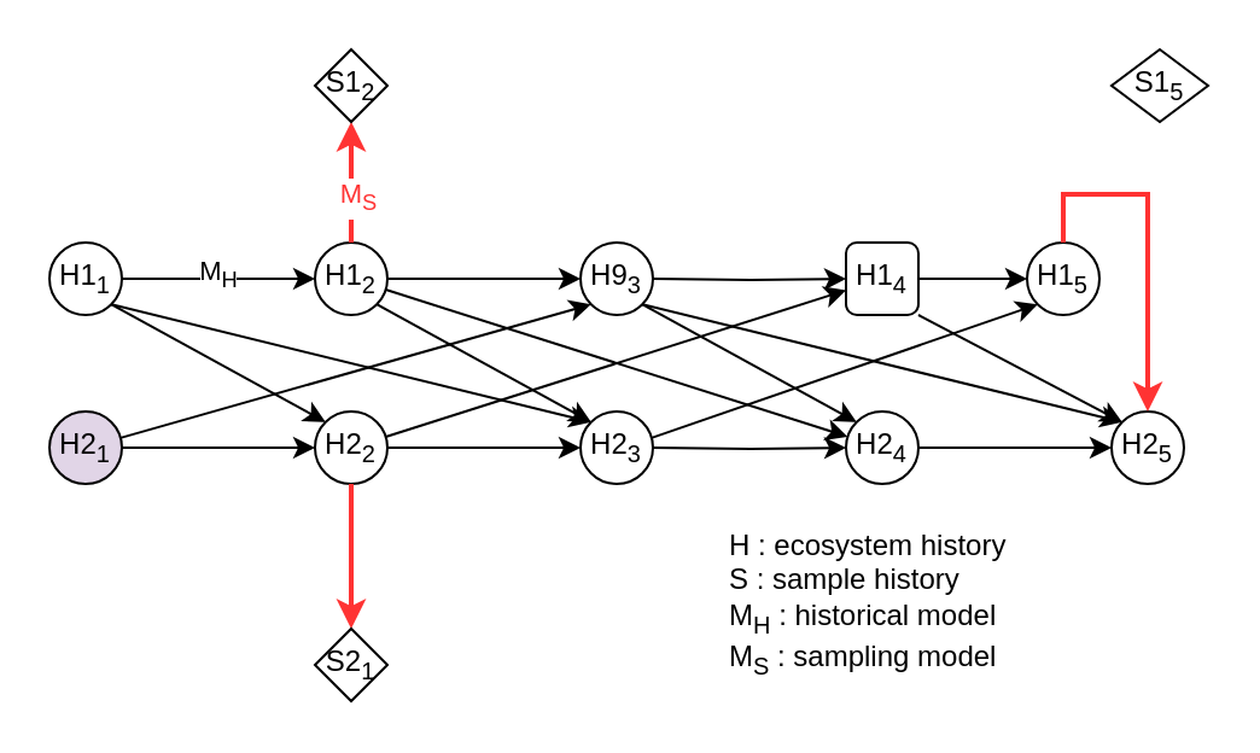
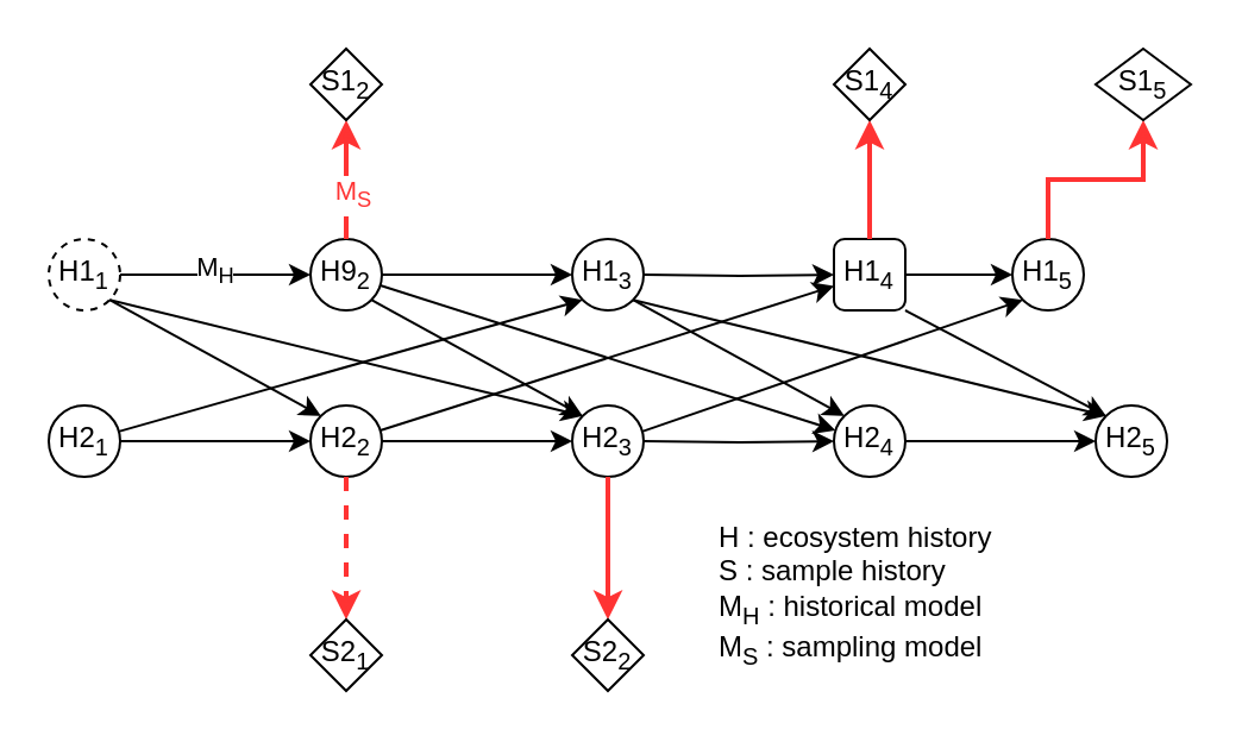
  <mxCell id="0" />
  <mxCell id="1" parent="0" />
  <mxCell id="2" value="" style="edgeStyle=orthogonalEdgeStyle;rounded=0;orthogonalLoop=1;jettySize=auto;html=1;" edge="1" parent="1" source="3" target="5"><mxGeometry relative="1" as="geometry" /></mxCell>
- <mxCell id="3" value="H2&lt;sub&gt;1&lt;/sub&gt;" style="ellipse;whiteSpace=wrap;html=1;aspect=fixed;fillColor=#e1d5e7;" vertex="1" parent="1"><mxGeometry x="20" y="170" width="30" height="30" as="geometry" /></mxCell>
+ <mxCell id="3" value="H2&lt;sub&gt;1&lt;/sub&gt;" style="ellipse;whiteSpace=wrap;html=1;aspect=fixed;" vertex="1" parent="1"><mxGeometry x="20" y="170" width="30" height="30" as="geometry" /></mxCell>
  <mxCell id="4" value="" style="edgeStyle=orthogonalEdgeStyle;rounded=0;orthogonalLoop=1;jettySize=auto;html=1;" edge="1" parent="1" source="5" target="6"><mxGeometry relative="1" as="geometry" /></mxCell>
  <mxCell id="5" value="H2&lt;sub&gt;2&lt;/sub&gt;" style="ellipse;whiteSpace=wrap;html=1;aspect=fixed;" vertex="1" parent="1"><mxGeometry x="130" y="170" width="30" height="30" as="geometry" /></mxCell>
  <mxCell id="6" value="H2&lt;sub&gt;3&lt;/sub&gt;" style="ellipse;whiteSpace=wrap;html=1;aspect=fixed;" vertex="1" parent="1"><mxGeometry x="240" y="170" width="30" height="30" as="geometry" /></mxCell>
  <mxCell id="7" value="" style="edgeStyle=orthogonalEdgeStyle;rounded=0;orthogonalLoop=1;jettySize=auto;html=1;" edge="1" parent="1" source="9" target="11"><mxGeometry relative="1" as="geometry" /></mxCell>
  <mxCell id="8" value="M&lt;sub&gt;H&lt;/sub&gt;" style="edgeLabel;html=1;align=center;verticalAlign=middle;resizable=0;points=[];" vertex="1" connectable="0" parent="7"><mxGeometry x="-0.02" y="2" relative="1" as="geometry"><mxPoint as="offset" /></mxGeometry></mxCell>
- <mxCell id="9" value="H1&lt;sub&gt;1&lt;/sub&gt;" style="ellipse;whiteSpace=wrap;html=1;aspect=fixed;" vertex="1" parent="1"><mxGeometry x="20" y="100" width="30" height="30" as="geometry" /></mxCell>
+ <mxCell id="9" value="H1&lt;sub&gt;1&lt;/sub&gt;" style="ellipse;whiteSpace=wrap;html=1;aspect=fixed;dashed=1;" vertex="1" parent="1"><mxGeometry x="20" y="100" width="30" height="30" as="geometry" /></mxCell>
  <mxCell id="10" value="" style="edgeStyle=orthogonalEdgeStyle;rounded=0;orthogonalLoop=1;jettySize=auto;html=1;" edge="1" parent="1" source="11" target="12"><mxGeometry relative="1" as="geometry" /></mxCell>
- <mxCell id="11" value="H1&lt;sub&gt;2&lt;/sub&gt;" style="ellipse;whiteSpace=wrap;html=1;aspect=fixed;" vertex="1" parent="1"><mxGeometry x="130" y="100" width="30" height="30" as="geometry" /></mxCell>
- <mxCell id="12" value="H9&lt;sub&gt;3&lt;/sub&gt;" style="ellipse;whiteSpace=wrap;html=1;aspect=fixed;" vertex="1" parent="1"><mxGeometry x="240" y="100" width="30" height="30" as="geometry" /></mxCell>
+ <mxCell id="11" value="H9&lt;sub&gt;2&lt;/sub&gt;" style="ellipse;whiteSpace=wrap;html=1;aspect=fixed;" vertex="1" parent="1"><mxGeometry x="130" y="100" width="30" height="30" as="geometry" /></mxCell>
+ <mxCell id="12" value="H1&lt;sub&gt;3&lt;/sub&gt;" style="ellipse;whiteSpace=wrap;html=1;aspect=fixed;" vertex="1" parent="1"><mxGeometry x="240" y="100" width="30" height="30" as="geometry" /></mxCell>
  <mxCell id="13" value="" style="endArrow=classic;html=1;rounded=0;exitX=1;exitY=1;exitDx=0;exitDy=0;entryX=0;entryY=0;entryDx=0;entryDy=0;" edge="1" parent="1" source="9" target="6"><mxGeometry width="50" height="50" relative="1" as="geometry"><mxPoint x="150" y="360" as="sourcePoint" /><mxPoint x="200" y="310" as="targetPoint" /></mxGeometry></mxCell>
  <mxCell id="14" value="" style="endArrow=classic;html=1;rounded=0;exitX=1;exitY=1;exitDx=0;exitDy=0;entryX=0;entryY=0;entryDx=0;entryDy=0;" edge="1" parent="1" source="9" target="5"><mxGeometry width="50" height="50" relative="1" as="geometry"><mxPoint x="56" y="184" as="sourcePoint" /><mxPoint x="144" y="136" as="targetPoint" /></mxGeometry></mxCell>
  <mxCell id="15" value="" style="endArrow=classic;html=1;rounded=0;entryX=0;entryY=1;entryDx=0;entryDy=0;" edge="1" parent="1" source="3" target="12"><mxGeometry width="50" height="50" relative="1" as="geometry"><mxPoint x="56" y="184" as="sourcePoint" /><mxPoint x="144" y="136" as="targetPoint" /></mxGeometry></mxCell>
  <mxCell id="16" value="" style="endArrow=classic;html=1;rounded=0;exitX=1;exitY=1;exitDx=0;exitDy=0;entryX=0;entryY=0;entryDx=0;entryDy=0;" edge="1" parent="1" source="11" target="6"><mxGeometry width="50" height="50" relative="1" as="geometry"><mxPoint x="56" y="136" as="sourcePoint" /><mxPoint x="144" y="184" as="targetPoint" /></mxGeometry></mxCell>
  <mxCell id="17" value="" style="edgeStyle=orthogonalEdgeStyle;rounded=0;orthogonalLoop=1;jettySize=auto;html=1;" edge="1" parent="1" target="19"><mxGeometry relative="1" as="geometry"><mxPoint x="270" y="185" as="sourcePoint" /></mxGeometry></mxCell>
  <mxCell id="18" value="" style="edgeStyle=orthogonalEdgeStyle;rounded=0;orthogonalLoop=1;jettySize=auto;html=1;" edge="1" parent="1" source="19" target="20"><mxGeometry relative="1" as="geometry" /></mxCell>
  <mxCell id="19" value="H2&lt;sub&gt;4&lt;/sub&gt;" style="ellipse;whiteSpace=wrap;html=1;aspect=fixed;" vertex="1" parent="1"><mxGeometry x="350" y="170" width="30" height="30" as="geometry" /></mxCell>
  <mxCell id="20" value="H2&lt;sub&gt;5&lt;/sub&gt;" style="ellipse;whiteSpace=wrap;html=1;aspect=fixed;" vertex="1" parent="1"><mxGeometry x="460" y="170" width="30" height="30" as="geometry" /></mxCell>
  <mxCell id="21" value="" style="edgeStyle=orthogonalEdgeStyle;rounded=0;orthogonalLoop=1;jettySize=auto;html=1;" edge="1" parent="1" target="23"><mxGeometry relative="1" as="geometry"><mxPoint x="270" y="115" as="sourcePoint" /></mxGeometry></mxCell>
  <mxCell id="22" value="" style="edgeStyle=orthogonalEdgeStyle;rounded=0;orthogonalLoop=1;jettySize=auto;html=1;" edge="1" parent="1" source="23" target="24"><mxGeometry relative="1" as="geometry" /></mxCell>
  <mxCell id="23" value="H1&lt;sub&gt;4&lt;/sub&gt;" style="whiteSpace=wrap;html=1;aspect=fixed;rounded=1;" vertex="1" parent="1"><mxGeometry x="350" y="100" width="30" height="30" as="geometry" /></mxCell>
  <mxCell id="24" value="H1&lt;sub&gt;5&lt;/sub&gt;" style="ellipse;whiteSpace=wrap;html=1;aspect=fixed;" vertex="1" parent="1"><mxGeometry x="425" y="100" width="30" height="30" as="geometry" /></mxCell>
  <mxCell id="25" value="" style="endArrow=classic;html=1;rounded=0;exitX=1;exitY=1;exitDx=0;exitDy=0;entryX=0;entryY=0;entryDx=0;entryDy=0;" edge="1" parent="1" target="20"><mxGeometry width="50" height="50" relative="1" as="geometry"><mxPoint x="265.607" y="125.607" as="sourcePoint" /><mxPoint x="420" y="310" as="targetPoint" /></mxGeometry></mxCell>
  <mxCell id="26" value="" style="endArrow=classic;html=1;rounded=0;exitX=1;exitY=1;exitDx=0;exitDy=0;entryX=0;entryY=0;entryDx=0;entryDy=0;" edge="1" parent="1" target="19"><mxGeometry width="50" height="50" relative="1" as="geometry"><mxPoint x="265.607" y="125.607" as="sourcePoint" /><mxPoint x="364" y="136" as="targetPoint" /></mxGeometry></mxCell>
  <mxCell id="27" value="" style="endArrow=classic;html=1;rounded=0;entryX=0;entryY=1;entryDx=0;entryDy=0;" edge="1" parent="1" target="24"><mxGeometry width="50" height="50" relative="1" as="geometry"><mxPoint x="269.436" y="180.925" as="sourcePoint" /><mxPoint x="364" y="136" as="targetPoint" /></mxGeometry></mxCell>
  <mxCell id="28" value="" style="endArrow=classic;html=1;rounded=0;exitX=1;exitY=1;exitDx=0;exitDy=0;entryX=0;entryY=0;entryDx=0;entryDy=0;" edge="1" parent="1" source="23" target="20"><mxGeometry width="50" height="50" relative="1" as="geometry"><mxPoint x="276" y="136" as="sourcePoint" /><mxPoint x="364" y="184" as="targetPoint" /></mxGeometry></mxCell>
  <mxCell id="29" value="" style="endArrow=classic;html=1;rounded=0;" edge="1" parent="1" source="11" target="19"><mxGeometry width="50" height="50" relative="1" as="geometry"><mxPoint x="155.807" y="129.997" as="sourcePoint" /><mxPoint x="354.2" y="178.39" as="targetPoint" /></mxGeometry></mxCell>
  <mxCell id="30" value="" style="endArrow=classic;html=1;rounded=0;" edge="1" parent="1" source="5" target="23"><mxGeometry width="50" height="50" relative="1" as="geometry"><mxPoint x="159.636" y="185.315" as="sourcePoint" /><mxPoint x="354.2" y="130.39" as="targetPoint" /></mxGeometry></mxCell>
  <mxCell id="31" value="&lt;div&gt;H : ecosystem history&lt;/div&gt;&lt;div&gt;S : sample history&lt;/div&gt;&lt;div&gt;M&lt;sub&gt;H&lt;/sub&gt; : historical model&lt;/div&gt;&lt;div&gt;M&lt;sub&gt;S&lt;/sub&gt; : sampling model&lt;br&gt;&lt;/div&gt;" style="text;html=1;align=left;verticalAlign=middle;whiteSpace=wrap;rounded=0;" vertex="1" parent="1"><mxGeometry x="300" y="220" width="190" height="60" as="geometry" /></mxCell>
  <mxCell id="32" value="" style="edgeStyle=orthogonalEdgeStyle;rounded=0;orthogonalLoop=1;jettySize=auto;html=1;exitX=0.5;exitY=0;exitDx=0;exitDy=0;fillColor=#f8cecc;strokeColor=#FF3333;strokeWidth=2;" edge="1" parent="1" source="11" target="34"><mxGeometry relative="1" as="geometry" /></mxCell>
  <mxCell id="33" value="&lt;font color=&quot;#ff3333&quot;&gt;M&lt;sub&gt;S&lt;/sub&gt;&lt;/font&gt;" style="edgeLabel;html=1;align=center;verticalAlign=middle;resizable=0;points=[];" vertex="1" connectable="0" parent="32"><mxGeometry x="-0.256" y="-2" relative="1" as="geometry"><mxPoint as="offset" /></mxGeometry></mxCell>
  <mxCell id="34" value="S1&lt;sub&gt;2&lt;/sub&gt;" style="rhombus;whiteSpace=wrap;html=1;" vertex="1" parent="1"><mxGeometry x="130" y="20" width="30" height="30" as="geometry" /></mxCell>
- <mxCell id="36" value="" style="edgeStyle=orthogonalEdgeStyle;rounded=0;orthogonalLoop=1;jettySize=auto;html=1;exitX=0.5;exitY=0;exitDx=0;exitDy=0;fillColor=#f8cecc;strokeColor=#FF3333;strokeWidth=2;" edge="1" parent="1" source="24" target="20"><mxGeometry relative="1" as="geometry" /></mxCell>
+ <mxCell id="35" value="" style="edgeStyle=orthogonalEdgeStyle;rounded=0;orthogonalLoop=1;jettySize=auto;html=1;fillColor=#f8cecc;strokeColor=#FF3333;strokeWidth=2;" edge="1" parent="1" source="23" target="37"><mxGeometry relative="1" as="geometry"><mxPoint x="360" y="90" as="sourcePoint" /></mxGeometry></mxCell>
+ <mxCell id="36" value="" style="edgeStyle=orthogonalEdgeStyle;rounded=0;orthogonalLoop=1;jettySize=auto;html=1;exitX=0.5;exitY=0;exitDx=0;exitDy=0;fillColor=#f8cecc;strokeColor=#FF3333;strokeWidth=2;" edge="1" parent="1" source="24" target="38"><mxGeometry relative="1" as="geometry" /></mxCell>
+ <mxCell id="37" value="S1&lt;sub&gt;4&lt;/sub&gt;" style="rhombus;whiteSpace=wrap;html=1;" vertex="1" parent="1"><mxGeometry x="350" y="20" width="30" height="30" as="geometry" /></mxCell>
  <mxCell id="38" value="S1&lt;sub&gt;5&lt;/sub&gt;" style="rhombus;whiteSpace=wrap;html=1;" vertex="1" parent="1"><mxGeometry x="460" y="20" width="40" height="30" as="geometry" /></mxCell>
- <mxCell id="39" value="" style="edgeStyle=orthogonalEdgeStyle;rounded=0;orthogonalLoop=1;jettySize=auto;html=1;exitX=0.5;exitY=1;exitDx=0;exitDy=0;fillColor=#f8cecc;strokeColor=#FF3333;strokeWidth=2;" edge="1" parent="1" source="5" target="41"><mxGeometry relative="1" as="geometry" /></mxCell>
+ <mxCell id="39" value="" style="edgeStyle=orthogonalEdgeStyle;rounded=0;orthogonalLoop=1;jettySize=auto;html=1;exitX=0.5;exitY=1;exitDx=0;exitDy=0;fillColor=#f8cecc;strokeColor=#FF3333;strokeWidth=2;dashed=1;" edge="1" parent="1" source="5" target="41"><mxGeometry relative="1" as="geometry" /></mxCell>
+ <mxCell id="40" value="" style="edgeStyle=orthogonalEdgeStyle;rounded=0;orthogonalLoop=1;jettySize=auto;html=1;exitX=0.5;exitY=1;exitDx=0;exitDy=0;fillColor=#f8cecc;strokeColor=#FF3333;strokeWidth=2;" edge="1" parent="1" source="6" target="42"><mxGeometry relative="1" as="geometry" /></mxCell>
  <mxCell id="41" value="S2&lt;sub&gt;1&lt;/sub&gt;" style="rhombus;whiteSpace=wrap;html=1;direction=south;" vertex="1" parent="1"><mxGeometry x="130" y="260" width="30" height="30" as="geometry" /></mxCell>
+ <mxCell id="42" value="S2&lt;sub&gt;2&lt;/sub&gt;" style="rhombus;whiteSpace=wrap;html=1;direction=south;" vertex="1" parent="1"><mxGeometry x="240" y="260" width="30" height="30" as="geometry" /></mxCell>
